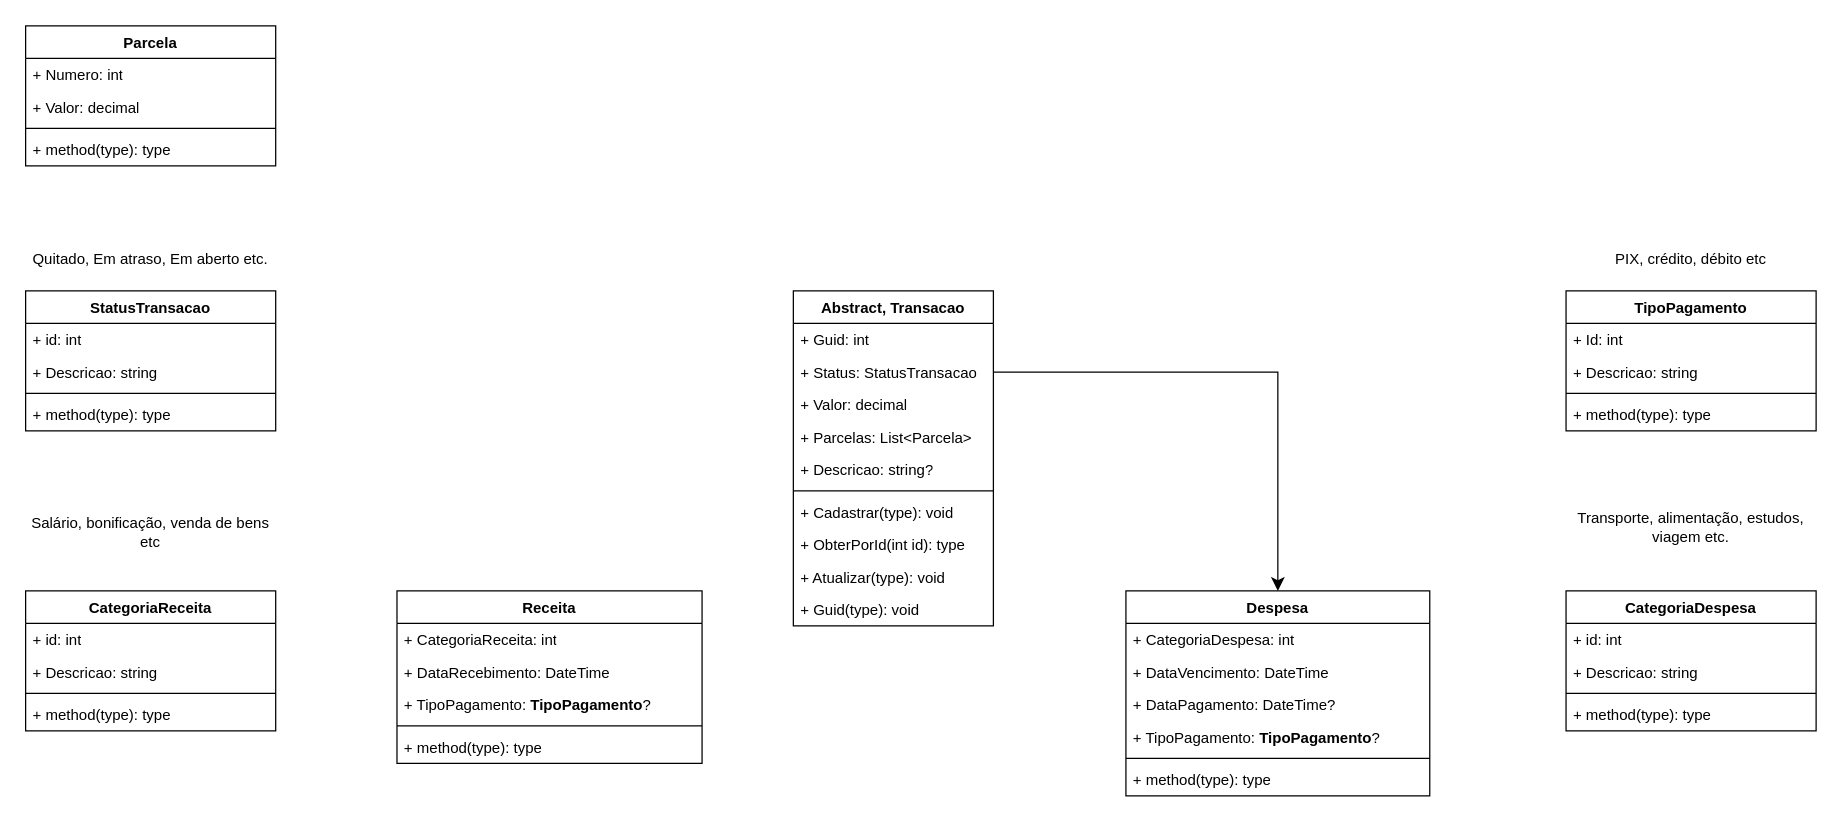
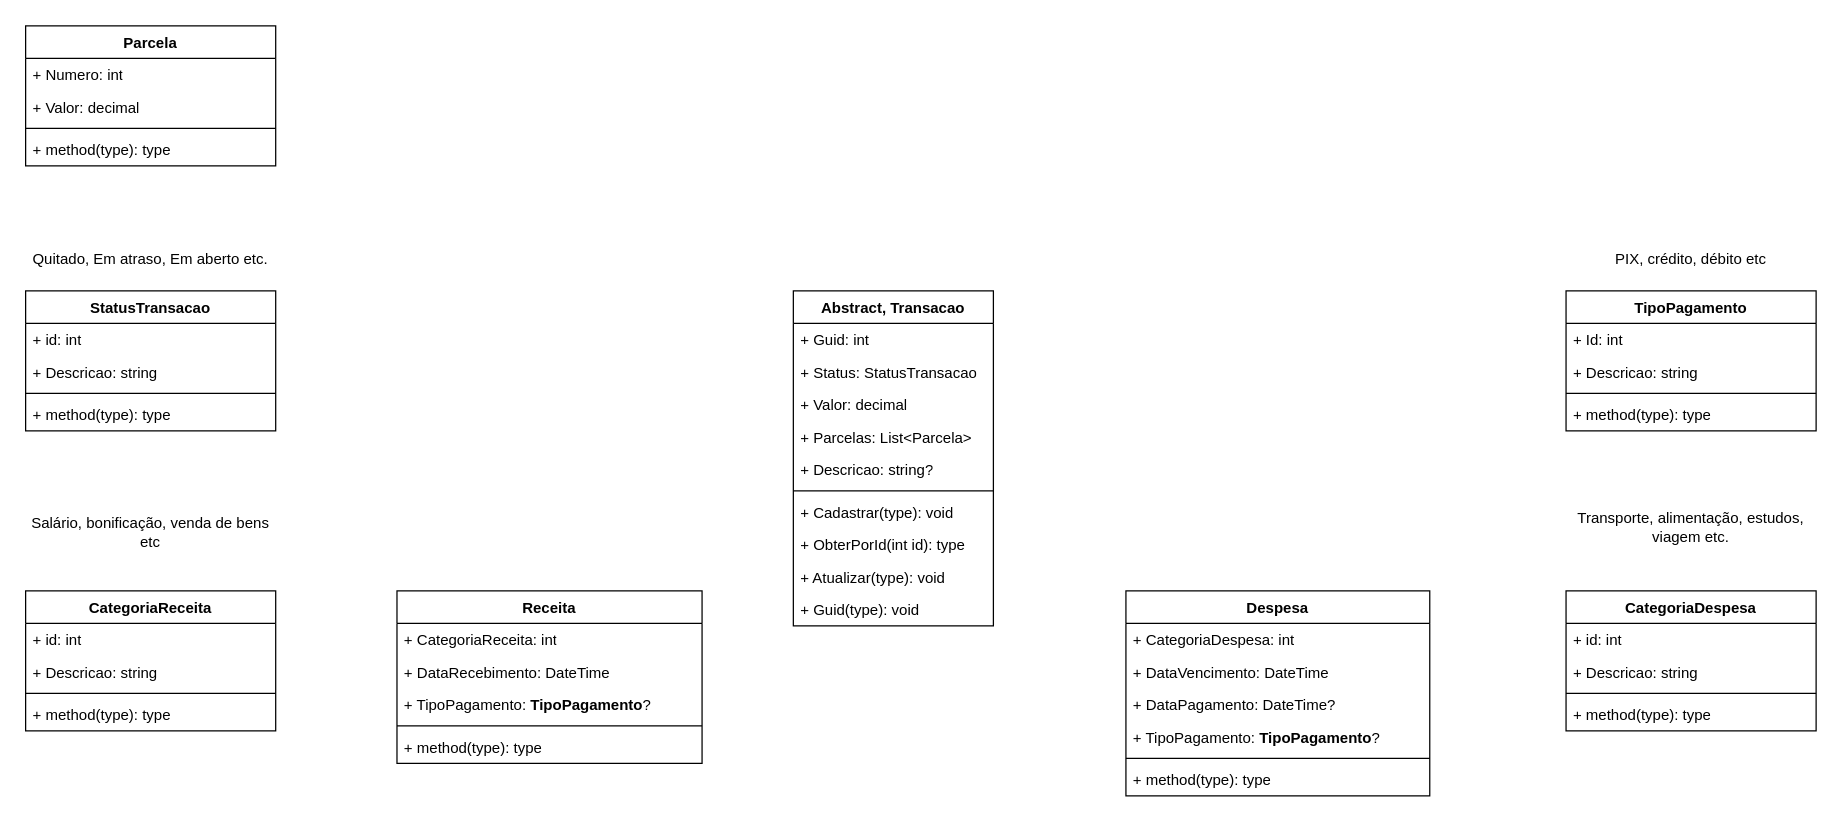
  <mxCell id="0" />
  <mxCell id="1" parent="0" />
  <mxCell id="2" value="Abstract, Transacao" style="swimlane;fontStyle=1;align=center;verticalAlign=top;childLayout=stackLayout;horizontal=1;startSize=26;horizontalStack=0;resizeParent=1;resizeParentMax=0;resizeLast=0;collapsible=1;marginBottom=0;whiteSpace=wrap;html=1;" parent="1" vertex="1"><mxGeometry x="634" y="232" width="160" height="268" as="geometry" /></mxCell>
  <mxCell id="3" value="+ Guid: int&lt;div&gt;&lt;br&gt;&lt;/div&gt;" style="text;strokeColor=none;fillColor=none;align=left;verticalAlign=top;spacingLeft=4;spacingRight=4;overflow=hidden;rotatable=0;points=[[0,0.5],[1,0.5]];portConstraint=eastwest;whiteSpace=wrap;html=1;" parent="2" vertex="1"><mxGeometry y="26" width="160" height="26" as="geometry" /></mxCell>
  <mxCell id="4" value="+ Status: StatusTransacao" style="text;strokeColor=none;fillColor=none;align=left;verticalAlign=top;spacingLeft=4;spacingRight=4;overflow=hidden;rotatable=0;points=[[0,0.5],[1,0.5]];portConstraint=eastwest;whiteSpace=wrap;html=1;" parent="2" vertex="1"><mxGeometry y="52" width="160" height="26" as="geometry" /></mxCell>
  <mxCell id="5" value="+ Valor: decimal" style="text;strokeColor=none;fillColor=none;align=left;verticalAlign=top;spacingLeft=4;spacingRight=4;overflow=hidden;rotatable=0;points=[[0,0.5],[1,0.5]];portConstraint=eastwest;whiteSpace=wrap;html=1;" parent="2" vertex="1"><mxGeometry y="78" width="160" height="26" as="geometry" /></mxCell>
  <mxCell id="6" value="+ Parcelas: List&amp;lt;Parcela&amp;gt;&amp;nbsp;" style="text;strokeColor=none;fillColor=none;align=left;verticalAlign=top;spacingLeft=4;spacingRight=4;overflow=hidden;rotatable=0;points=[[0,0.5],[1,0.5]];portConstraint=eastwest;whiteSpace=wrap;html=1;" vertex="1" parent="2"><mxGeometry y="104" width="160" height="26" as="geometry" /></mxCell>
  <mxCell id="7" value="+ Descricao: string?" style="text;strokeColor=none;fillColor=none;align=left;verticalAlign=top;spacingLeft=4;spacingRight=4;overflow=hidden;rotatable=0;points=[[0,0.5],[1,0.5]];portConstraint=eastwest;whiteSpace=wrap;html=1;" parent="2" vertex="1"><mxGeometry y="130" width="160" height="26" as="geometry" /></mxCell>
  <mxCell id="8" value="" style="line;strokeWidth=1;fillColor=none;align=left;verticalAlign=middle;spacingTop=-1;spacingLeft=3;spacingRight=3;rotatable=0;labelPosition=right;points=[];portConstraint=eastwest;strokeColor=inherit;" parent="2" vertex="1"><mxGeometry y="156" width="160" height="8" as="geometry" /></mxCell>
  <mxCell id="9" value="+ Cadastrar(type): void" style="text;strokeColor=none;fillColor=none;align=left;verticalAlign=top;spacingLeft=4;spacingRight=4;overflow=hidden;rotatable=0;points=[[0,0.5],[1,0.5]];portConstraint=eastwest;whiteSpace=wrap;html=1;" parent="2" vertex="1"><mxGeometry y="164" width="160" height="26" as="geometry" /></mxCell>
  <mxCell id="10" value="+ ObterPorId(int id): type" style="text;strokeColor=none;fillColor=none;align=left;verticalAlign=top;spacingLeft=4;spacingRight=4;overflow=hidden;rotatable=0;points=[[0,0.5],[1,0.5]];portConstraint=eastwest;whiteSpace=wrap;html=1;" parent="2" vertex="1"><mxGeometry y="190" width="160" height="26" as="geometry" /></mxCell>
  <mxCell id="11" value="+ Atualizar(type): void" style="text;strokeColor=none;fillColor=none;align=left;verticalAlign=top;spacingLeft=4;spacingRight=4;overflow=hidden;rotatable=0;points=[[0,0.5],[1,0.5]];portConstraint=eastwest;whiteSpace=wrap;html=1;" parent="2" vertex="1"><mxGeometry y="216" width="160" height="26" as="geometry" /></mxCell>
  <mxCell id="12" value="+ Guid(type): void" style="text;strokeColor=none;fillColor=none;align=left;verticalAlign=top;spacingLeft=4;spacingRight=4;overflow=hidden;rotatable=0;points=[[0,0.5],[1,0.5]];portConstraint=eastwest;whiteSpace=wrap;html=1;" parent="2" vertex="1"><mxGeometry y="242" width="160" height="26" as="geometry" /></mxCell>
  <mxCell id="13" value="Receita" style="swimlane;fontStyle=1;align=center;verticalAlign=top;childLayout=stackLayout;horizontal=1;startSize=26;horizontalStack=0;resizeParent=1;resizeParentMax=0;resizeLast=0;collapsible=1;marginBottom=0;whiteSpace=wrap;html=1;" parent="1" vertex="1"><mxGeometry x="317" y="472" width="244" height="138" as="geometry" /></mxCell>
  <mxCell id="14" value="+ CategoriaReceita: int" style="text;strokeColor=none;fillColor=none;align=left;verticalAlign=top;spacingLeft=4;spacingRight=4;overflow=hidden;rotatable=0;points=[[0,0.5],[1,0.5]];portConstraint=eastwest;whiteSpace=wrap;html=1;" parent="13" vertex="1"><mxGeometry y="26" width="244" height="26" as="geometry" /></mxCell>
  <mxCell id="15" value="+ DataRecebimento: DateTime&lt;div&gt;&lt;br&gt;&lt;/div&gt;" style="text;strokeColor=none;fillColor=none;align=left;verticalAlign=top;spacingLeft=4;spacingRight=4;overflow=hidden;rotatable=0;points=[[0,0.5],[1,0.5]];portConstraint=eastwest;whiteSpace=wrap;html=1;" parent="13" vertex="1"><mxGeometry y="52" width="244" height="26" as="geometry" /></mxCell>
  <mxCell id="16" value="&lt;div&gt;+ TipoPagamento:&amp;nbsp;&lt;span style=&quot;font-weight: 700; text-align: center;&quot;&gt;TipoPagamento&lt;/span&gt;?&lt;div&gt;&lt;br&gt;&lt;/div&gt;&lt;/div&gt;" style="text;strokeColor=none;fillColor=none;align=left;verticalAlign=top;spacingLeft=4;spacingRight=4;overflow=hidden;rotatable=0;points=[[0,0.5],[1,0.5]];portConstraint=eastwest;whiteSpace=wrap;html=1;" parent="13" vertex="1"><mxGeometry y="78" width="244" height="26" as="geometry" /></mxCell>
  <mxCell id="17" value="" style="line;strokeWidth=1;fillColor=none;align=left;verticalAlign=middle;spacingTop=-1;spacingLeft=3;spacingRight=3;rotatable=0;labelPosition=right;points=[];portConstraint=eastwest;strokeColor=inherit;" parent="13" vertex="1"><mxGeometry y="104" width="244" height="8" as="geometry" /></mxCell>
  <mxCell id="18" value="+ method(type): type" style="text;strokeColor=none;fillColor=none;align=left;verticalAlign=top;spacingLeft=4;spacingRight=4;overflow=hidden;rotatable=0;points=[[0,0.5],[1,0.5]];portConstraint=eastwest;whiteSpace=wrap;html=1;" parent="13" vertex="1"><mxGeometry y="112" width="244" height="26" as="geometry" /></mxCell>
  <mxCell id="19" value="Despesa" style="swimlane;fontStyle=1;align=center;verticalAlign=top;childLayout=stackLayout;horizontal=1;startSize=26;horizontalStack=0;resizeParent=1;resizeParentMax=0;resizeLast=0;collapsible=1;marginBottom=0;whiteSpace=wrap;html=1;" parent="1" vertex="1"><mxGeometry x="900" y="472" width="243" height="164" as="geometry" /></mxCell>
  <mxCell id="20" value="+ CategoriaDespesa: int" style="text;strokeColor=none;fillColor=none;align=left;verticalAlign=top;spacingLeft=4;spacingRight=4;overflow=hidden;rotatable=0;points=[[0,0.5],[1,0.5]];portConstraint=eastwest;whiteSpace=wrap;html=1;" parent="19" vertex="1"><mxGeometry y="26" width="243" height="26" as="geometry" /></mxCell>
  <mxCell id="21" value="+ DataVencimento: DateTime&lt;div&gt;&lt;br&gt;&lt;/div&gt;" style="text;strokeColor=none;fillColor=none;align=left;verticalAlign=top;spacingLeft=4;spacingRight=4;overflow=hidden;rotatable=0;points=[[0,0.5],[1,0.5]];portConstraint=eastwest;whiteSpace=wrap;html=1;" parent="19" vertex="1"><mxGeometry y="52" width="243" height="26" as="geometry" /></mxCell>
  <mxCell id="22" value="+ DataPagamento: DateTime?&lt;div&gt;&lt;br&gt;&lt;/div&gt;" style="text;strokeColor=none;fillColor=none;align=left;verticalAlign=top;spacingLeft=4;spacingRight=4;overflow=hidden;rotatable=0;points=[[0,0.5],[1,0.5]];portConstraint=eastwest;whiteSpace=wrap;html=1;" parent="19" vertex="1"><mxGeometry y="78" width="243" height="26" as="geometry" /></mxCell>
  <mxCell id="23" value="+ TipoPagamento:&amp;nbsp;&lt;span style=&quot;font-weight: 700; text-align: center;&quot;&gt;TipoPagamento&lt;/span&gt;?&lt;div&gt;&lt;br&gt;&lt;/div&gt;" style="text;strokeColor=none;fillColor=none;align=left;verticalAlign=top;spacingLeft=4;spacingRight=4;overflow=hidden;rotatable=0;points=[[0,0.5],[1,0.5]];portConstraint=eastwest;whiteSpace=wrap;html=1;" parent="19" vertex="1"><mxGeometry y="104" width="243" height="26" as="geometry" /></mxCell>
  <mxCell id="24" value="" style="line;strokeWidth=1;fillColor=none;align=left;verticalAlign=middle;spacingTop=-1;spacingLeft=3;spacingRight=3;rotatable=0;labelPosition=right;points=[];portConstraint=eastwest;strokeColor=inherit;" parent="19" vertex="1"><mxGeometry y="130" width="243" height="8" as="geometry" /></mxCell>
  <mxCell id="25" value="+ method(type): type" style="text;strokeColor=none;fillColor=none;align=left;verticalAlign=top;spacingLeft=4;spacingRight=4;overflow=hidden;rotatable=0;points=[[0,0.5],[1,0.5]];portConstraint=eastwest;whiteSpace=wrap;html=1;" parent="19" vertex="1"><mxGeometry y="138" width="243" height="26" as="geometry" /></mxCell>
- <mxCell id="26" value="" style="edgeStyle=segmentEdgeStyle;endArrow=classic;html=1;curved=0;rounded=0;endSize=8;startSize=8;exitX=1;exitY=0.5;exitDx=0;exitDy=0;" parent="1" source="4" target="19" edge="1"><mxGeometry width="50" height="50" relative="1" as="geometry"><mxPoint x="950" y="372" as="sourcePoint" /><mxPoint x="1000" y="322" as="targetPoint" /></mxGeometry></mxCell>
  <mxCell id="27" value="TipoPagamento" style="swimlane;fontStyle=1;align=center;verticalAlign=top;childLayout=stackLayout;horizontal=1;startSize=26;horizontalStack=0;resizeParent=1;resizeParentMax=0;resizeLast=0;collapsible=1;marginBottom=0;whiteSpace=wrap;html=1;" parent="1" vertex="1"><mxGeometry x="1252" y="232" width="200" height="112" as="geometry" /></mxCell>
  <mxCell id="28" value="+ Id: int&lt;div&gt;&lt;br&gt;&lt;/div&gt;" style="text;strokeColor=none;fillColor=none;align=left;verticalAlign=top;spacingLeft=4;spacingRight=4;overflow=hidden;rotatable=0;points=[[0,0.5],[1,0.5]];portConstraint=eastwest;whiteSpace=wrap;html=1;" parent="27" vertex="1"><mxGeometry y="26" width="200" height="26" as="geometry" /></mxCell>
  <mxCell id="29" value="+ Descricao: string&lt;div&gt;&lt;br&gt;&lt;/div&gt;" style="text;strokeColor=none;fillColor=none;align=left;verticalAlign=top;spacingLeft=4;spacingRight=4;overflow=hidden;rotatable=0;points=[[0,0.5],[1,0.5]];portConstraint=eastwest;whiteSpace=wrap;html=1;" parent="27" vertex="1"><mxGeometry y="52" width="200" height="26" as="geometry" /></mxCell>
  <mxCell id="30" value="" style="line;strokeWidth=1;fillColor=none;align=left;verticalAlign=middle;spacingTop=-1;spacingLeft=3;spacingRight=3;rotatable=0;labelPosition=right;points=[];portConstraint=eastwest;strokeColor=inherit;" parent="27" vertex="1"><mxGeometry y="78" width="200" height="8" as="geometry" /></mxCell>
  <mxCell id="31" value="+ method(type): type" style="text;strokeColor=none;fillColor=none;align=left;verticalAlign=top;spacingLeft=4;spacingRight=4;overflow=hidden;rotatable=0;points=[[0,0.5],[1,0.5]];portConstraint=eastwest;whiteSpace=wrap;html=1;" parent="27" vertex="1"><mxGeometry y="86" width="200" height="26" as="geometry" /></mxCell>
  <mxCell id="32" value="StatusTransacao" style="swimlane;fontStyle=1;align=center;verticalAlign=top;childLayout=stackLayout;horizontal=1;startSize=26;horizontalStack=0;resizeParent=1;resizeParentMax=0;resizeLast=0;collapsible=1;marginBottom=0;whiteSpace=wrap;html=1;" parent="1" vertex="1"><mxGeometry x="20" y="232" width="200" height="112" as="geometry" /></mxCell>
  <mxCell id="33" value="+ id: int&lt;div&gt;&lt;br&gt;&lt;/div&gt;" style="text;strokeColor=none;fillColor=none;align=left;verticalAlign=top;spacingLeft=4;spacingRight=4;overflow=hidden;rotatable=0;points=[[0,0.5],[1,0.5]];portConstraint=eastwest;whiteSpace=wrap;html=1;" parent="32" vertex="1"><mxGeometry y="26" width="200" height="26" as="geometry" /></mxCell>
  <mxCell id="34" value="+ Descricao: string&lt;div&gt;&lt;br&gt;&lt;/div&gt;" style="text;strokeColor=none;fillColor=none;align=left;verticalAlign=top;spacingLeft=4;spacingRight=4;overflow=hidden;rotatable=0;points=[[0,0.5],[1,0.5]];portConstraint=eastwest;whiteSpace=wrap;html=1;" parent="32" vertex="1"><mxGeometry y="52" width="200" height="26" as="geometry" /></mxCell>
  <mxCell id="35" value="" style="line;strokeWidth=1;fillColor=none;align=left;verticalAlign=middle;spacingTop=-1;spacingLeft=3;spacingRight=3;rotatable=0;labelPosition=right;points=[];portConstraint=eastwest;strokeColor=inherit;" parent="32" vertex="1"><mxGeometry y="78" width="200" height="8" as="geometry" /></mxCell>
  <mxCell id="36" value="+ method(type): type" style="text;strokeColor=none;fillColor=none;align=left;verticalAlign=top;spacingLeft=4;spacingRight=4;overflow=hidden;rotatable=0;points=[[0,0.5],[1,0.5]];portConstraint=eastwest;whiteSpace=wrap;html=1;" parent="32" vertex="1"><mxGeometry y="86" width="200" height="26" as="geometry" /></mxCell>
  <mxCell id="37" value="CategoriaReceita" style="swimlane;fontStyle=1;align=center;verticalAlign=top;childLayout=stackLayout;horizontal=1;startSize=26;horizontalStack=0;resizeParent=1;resizeParentMax=0;resizeLast=0;collapsible=1;marginBottom=0;whiteSpace=wrap;html=1;" parent="1" vertex="1"><mxGeometry x="20" y="472" width="200" height="112" as="geometry" /></mxCell>
  <mxCell id="38" value="+ id: int&lt;div&gt;&lt;br&gt;&lt;/div&gt;" style="text;strokeColor=none;fillColor=none;align=left;verticalAlign=top;spacingLeft=4;spacingRight=4;overflow=hidden;rotatable=0;points=[[0,0.5],[1,0.5]];portConstraint=eastwest;whiteSpace=wrap;html=1;" parent="37" vertex="1"><mxGeometry y="26" width="200" height="26" as="geometry" /></mxCell>
  <mxCell id="39" value="+ Descricao: string&lt;div&gt;&lt;br&gt;&lt;/div&gt;" style="text;strokeColor=none;fillColor=none;align=left;verticalAlign=top;spacingLeft=4;spacingRight=4;overflow=hidden;rotatable=0;points=[[0,0.5],[1,0.5]];portConstraint=eastwest;whiteSpace=wrap;html=1;" parent="37" vertex="1"><mxGeometry y="52" width="200" height="26" as="geometry" /></mxCell>
  <mxCell id="40" value="" style="line;strokeWidth=1;fillColor=none;align=left;verticalAlign=middle;spacingTop=-1;spacingLeft=3;spacingRight=3;rotatable=0;labelPosition=right;points=[];portConstraint=eastwest;strokeColor=inherit;" parent="37" vertex="1"><mxGeometry y="78" width="200" height="8" as="geometry" /></mxCell>
  <mxCell id="41" value="+ method(type): type" style="text;strokeColor=none;fillColor=none;align=left;verticalAlign=top;spacingLeft=4;spacingRight=4;overflow=hidden;rotatable=0;points=[[0,0.5],[1,0.5]];portConstraint=eastwest;whiteSpace=wrap;html=1;" parent="37" vertex="1"><mxGeometry y="86" width="200" height="26" as="geometry" /></mxCell>
  <mxCell id="42" value="Quitado, Em atraso, Em aberto etc." style="text;html=1;align=center;verticalAlign=middle;whiteSpace=wrap;rounded=0;" parent="1" vertex="1"><mxGeometry x="20" width="200" height="30" as="geometry" y="192" /></mxCell>
  <mxCell id="43" value="Salário, bonificação, venda de bens etc" style="text;html=1;align=center;verticalAlign=middle;whiteSpace=wrap;rounded=0;" parent="1" vertex="1"><mxGeometry x="20" y="390" width="200" height="70" as="geometry" /></mxCell>
  <mxCell id="44" value="PIX, crédito, débito etc" style="text;html=1;align=center;verticalAlign=middle;whiteSpace=wrap;rounded=0;" parent="1" vertex="1"><mxGeometry x="1252" width="200" height="30" as="geometry" y="192" /></mxCell>
  <mxCell id="45" value="CategoriaDespesa" style="swimlane;fontStyle=1;align=center;verticalAlign=top;childLayout=stackLayout;horizontal=1;startSize=26;horizontalStack=0;resizeParent=1;resizeParentMax=0;resizeLast=0;collapsible=1;marginBottom=0;whiteSpace=wrap;html=1;" parent="1" vertex="1"><mxGeometry x="1252" y="472" width="200" height="112" as="geometry" /></mxCell>
  <mxCell id="46" value="+ id: int&lt;div&gt;&lt;br&gt;&lt;/div&gt;" style="text;strokeColor=none;fillColor=none;align=left;verticalAlign=top;spacingLeft=4;spacingRight=4;overflow=hidden;rotatable=0;points=[[0,0.5],[1,0.5]];portConstraint=eastwest;whiteSpace=wrap;html=1;" parent="45" vertex="1"><mxGeometry y="26" width="200" height="26" as="geometry" /></mxCell>
  <mxCell id="47" value="+ Descricao: string&lt;div&gt;&lt;br&gt;&lt;/div&gt;" style="text;strokeColor=none;fillColor=none;align=left;verticalAlign=top;spacingLeft=4;spacingRight=4;overflow=hidden;rotatable=0;points=[[0,0.5],[1,0.5]];portConstraint=eastwest;whiteSpace=wrap;html=1;" parent="45" vertex="1"><mxGeometry y="52" width="200" height="26" as="geometry" /></mxCell>
  <mxCell id="48" value="" style="line;strokeWidth=1;fillColor=none;align=left;verticalAlign=middle;spacingTop=-1;spacingLeft=3;spacingRight=3;rotatable=0;labelPosition=right;points=[];portConstraint=eastwest;strokeColor=inherit;" parent="45" vertex="1"><mxGeometry y="78" width="200" height="8" as="geometry" /></mxCell>
  <mxCell id="49" value="+ method(type): type" style="text;strokeColor=none;fillColor=none;align=left;verticalAlign=top;spacingLeft=4;spacingRight=4;overflow=hidden;rotatable=0;points=[[0,0.5],[1,0.5]];portConstraint=eastwest;whiteSpace=wrap;html=1;" parent="45" vertex="1"><mxGeometry y="86" width="200" height="26" as="geometry" /></mxCell>
  <mxCell id="50" value="Transporte, alimentação, estudos, viagem etc." style="text;html=1;align=center;verticalAlign=middle;whiteSpace=wrap;rounded=0;" parent="1" vertex="1"><mxGeometry x="1252" y="386" width="200" height="70" as="geometry" /></mxCell>
  <mxCell id="51" value="Parcela" style="swimlane;fontStyle=1;align=center;verticalAlign=top;childLayout=stackLayout;horizontal=1;startSize=26;horizontalStack=0;resizeParent=1;resizeParentMax=0;resizeLast=0;collapsible=1;marginBottom=0;whiteSpace=wrap;html=1;" vertex="1" parent="1"><mxGeometry x="20" y="20" width="200" height="112" as="geometry" /></mxCell>
  <mxCell id="52" value="+ Numero: int&lt;div&gt;&lt;br&gt;&lt;/div&gt;" style="text;strokeColor=none;fillColor=none;align=left;verticalAlign=top;spacingLeft=4;spacingRight=4;overflow=hidden;rotatable=0;points=[[0,0.5],[1,0.5]];portConstraint=eastwest;whiteSpace=wrap;html=1;" vertex="1" parent="51"><mxGeometry y="26" width="200" height="26" as="geometry" /></mxCell>
  <mxCell id="53" value="+ Valor: decimal&lt;div&gt;&lt;br&gt;&lt;/div&gt;" style="text;strokeColor=none;fillColor=none;align=left;verticalAlign=top;spacingLeft=4;spacingRight=4;overflow=hidden;rotatable=0;points=[[0,0.5],[1,0.5]];portConstraint=eastwest;whiteSpace=wrap;html=1;" vertex="1" parent="51"><mxGeometry y="52" width="200" height="26" as="geometry" /></mxCell>
  <mxCell id="54" value="" style="line;strokeWidth=1;fillColor=none;align=left;verticalAlign=middle;spacingTop=-1;spacingLeft=3;spacingRight=3;rotatable=0;labelPosition=right;points=[];portConstraint=eastwest;strokeColor=inherit;" vertex="1" parent="51"><mxGeometry y="78" width="200" height="8" as="geometry" /></mxCell>
  <mxCell id="55" value="+ method(type): type" style="text;strokeColor=none;fillColor=none;align=left;verticalAlign=top;spacingLeft=4;spacingRight=4;overflow=hidden;rotatable=0;points=[[0,0.5],[1,0.5]];portConstraint=eastwest;whiteSpace=wrap;html=1;" vertex="1" parent="51"><mxGeometry y="86" width="200" height="26" as="geometry" /></mxCell>
